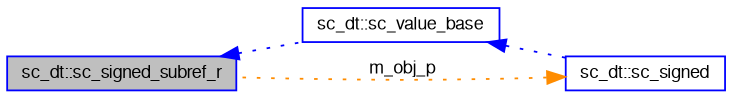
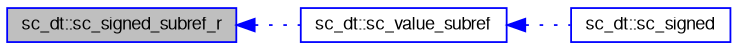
  digraph {
    rankdir=LR
    node [color=blue fillcolor=white fontname=FreeSans fontsize=10 shape=record style=filled]
    edge [color=blue dir=back fontname=FreeSans fontsize=10 labelfontname=FreeSans labelfontsize=10 style=dotted]
    n1 [fillcolor=grey75 fontcolor=black height=0.2 label="sc_dt::sc_signed_subref_r" width=0.4]
-   n2 [height=0.2 label="sc_dt::sc_value_base" width=0.4]
+   n2 [height=0.2 label="sc_dt::sc_value_subref" width=0.4]
    n3 [height=0.2 label="sc_dt::sc_signed" width=0.4]
    n1 -> n2
    n2 -> n3
-   n3 -> n1 [color=darkorange label=" m_obj_p"]
  }
